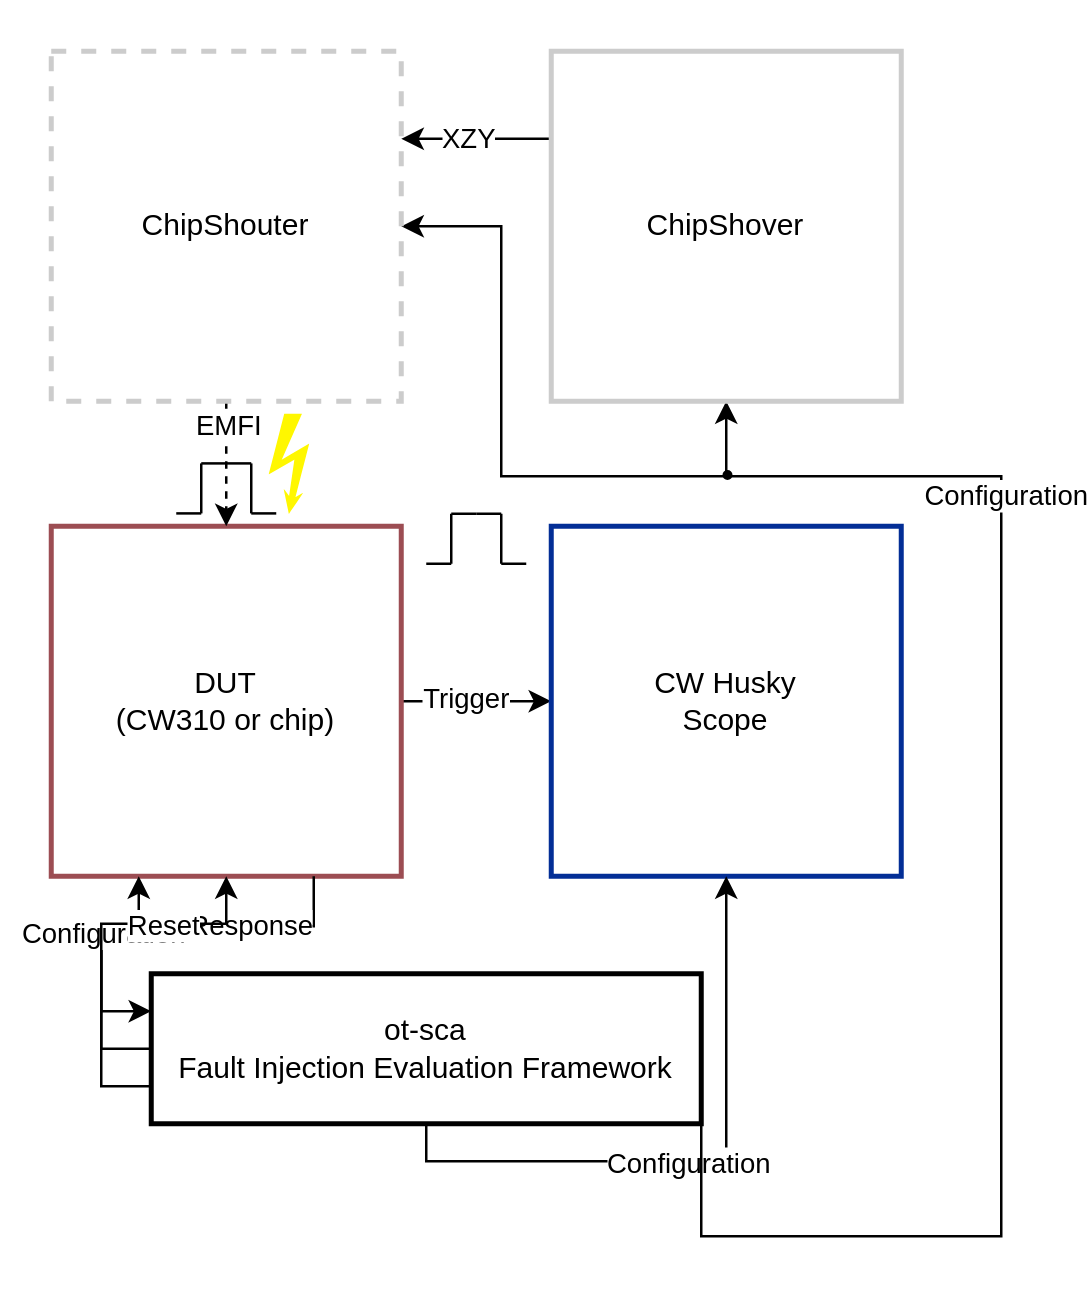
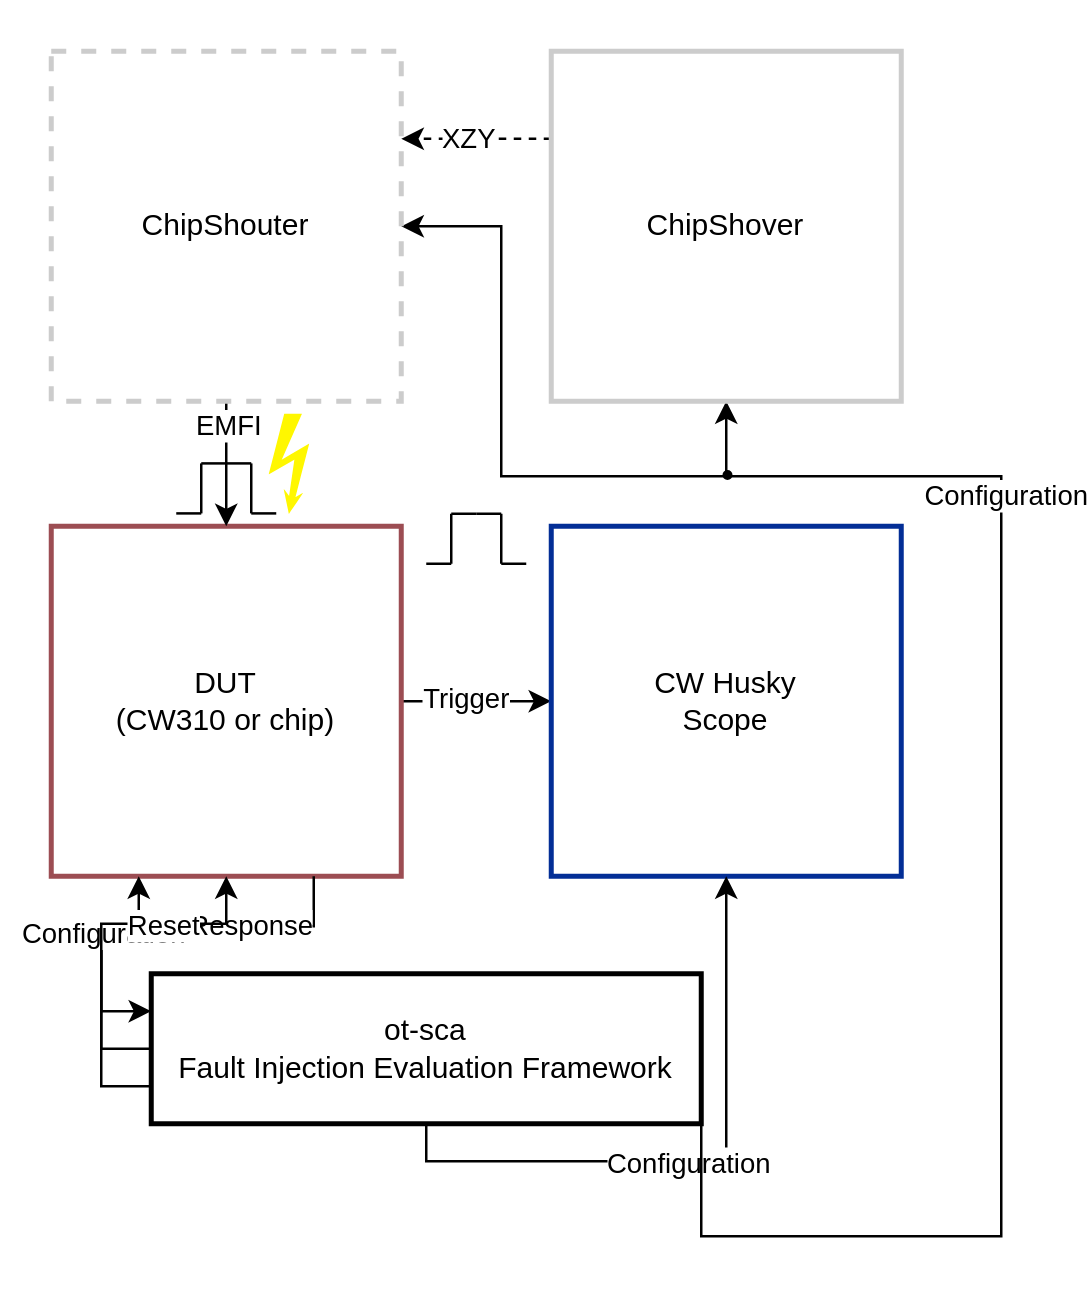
  <mxCell id="0" />
  <mxCell id="1" parent="0" />
  <mxCell id="2" style="edgeStyle=orthogonalEdgeStyle;rounded=0;orthogonalLoop=1;jettySize=auto;html=1;" edge="1" parent="1" source="4" target="7"><mxGeometry relative="1" as="geometry" /></mxCell>
  <mxCell id="3" value="Trigger" style="edgeLabel;html=1;align=center;verticalAlign=middle;resizable=0;points=[];" vertex="1" connectable="0" parent="2"><mxGeometry x="-0.16" y="2" relative="1" as="geometry"><mxPoint as="offset" /></mxGeometry></mxCell>
  <mxCell id="4" value="DUT&lt;br&gt;(CW310 or chip)" style="rounded=0;whiteSpace=wrap;html=1;strokeColor=#9C4D53;fillColor=none;strokeWidth=2;" parent="1" vertex="1"><mxGeometry x="20" y="210" width="140" height="140" as="geometry" /></mxCell>
  <mxCell id="5" style="edgeStyle=orthogonalEdgeStyle;rounded=0;orthogonalLoop=1;jettySize=auto;html=1;exitX=0.75;exitY=1;exitDx=0;exitDy=0;entryX=0;entryY=0.25;entryDx=0;entryDy=0;" parent="1" source="4" target="16" edge="1"><mxGeometry relative="1" as="geometry" /></mxCell>
  <mxCell id="6" value="Response" style="edgeLabel;html=1;align=center;verticalAlign=middle;resizable=0;points=[];" parent="5" vertex="1" connectable="0"><mxGeometry x="-0.424" y="-1" relative="1" as="geometry"><mxPoint as="offset" /></mxGeometry></mxCell>
  <mxCell id="7" value="CW Husky&lt;br&gt;Scope" style="rounded=0;whiteSpace=wrap;html=1;strokeColor=#032E96;fillColor=none;strokeWidth=2;" parent="1" vertex="1"><mxGeometry x="220" y="210" width="140" height="140" as="geometry" /></mxCell>
  <mxCell id="8" style="edgeStyle=orthogonalEdgeStyle;rounded=0;orthogonalLoop=1;jettySize=auto;html=1;exitX=0;exitY=0.75;exitDx=0;exitDy=0;entryX=0.25;entryY=1;entryDx=0;entryDy=0;" parent="1" source="16" target="4" edge="1"><mxGeometry relative="1" as="geometry" /></mxCell>
  <mxCell id="9" value="Configuration" style="edgeLabel;html=1;align=center;verticalAlign=middle;resizable=0;points=[];" parent="8" vertex="1" connectable="0"><mxGeometry x="0.382" relative="1" as="geometry"><mxPoint as="offset" /></mxGeometry></mxCell>
  <mxCell id="10" style="edgeStyle=orthogonalEdgeStyle;rounded=0;orthogonalLoop=1;jettySize=auto;html=1;exitX=0.5;exitY=0;exitDx=0;exitDy=0;entryX=0.5;entryY=1;entryDx=0;entryDy=0;" edge="1" parent="1" source="16" target="7"><mxGeometry relative="1" as="geometry"><Array as="points"><mxPoint x="290" y="464" /></Array></mxGeometry></mxCell>
  <mxCell id="11" value="Configuration" style="edgeLabel;html=1;align=center;verticalAlign=middle;resizable=0;points=[];" vertex="1" connectable="0" parent="10"><mxGeometry x="0.159" relative="1" as="geometry"><mxPoint as="offset" /></mxGeometry></mxCell>
  <mxCell id="12" style="edgeStyle=orthogonalEdgeStyle;rounded=0;orthogonalLoop=1;jettySize=auto;html=1;exitX=0;exitY=0.5;exitDx=0;exitDy=0;entryX=0.5;entryY=1;entryDx=0;entryDy=0;" edge="1" parent="1" source="16" target="4"><mxGeometry relative="1" as="geometry" /></mxCell>
  <mxCell id="13" value="Reset" style="edgeLabel;html=1;align=center;verticalAlign=middle;resizable=0;points=[];" vertex="1" connectable="0" parent="12"><mxGeometry x="0.357" relative="1" as="geometry"><mxPoint as="offset" /></mxGeometry></mxCell>
  <mxCell id="14" style="edgeStyle=orthogonalEdgeStyle;rounded=0;orthogonalLoop=1;jettySize=auto;html=1;exitX=1;exitY=0.5;exitDx=0;exitDy=0;entryX=1;entryY=0.5;entryDx=0;entryDy=0;" edge="1" parent="1" source="16" target="19"><mxGeometry relative="1" as="geometry"><Array as="points"><mxPoint x="400" y="494" /><mxPoint x="400" y="190" /><mxPoint x="200" y="190" /><mxPoint x="200" y="90" /></Array></mxGeometry></mxCell>
  <mxCell id="15" value="Configuration" style="edgeLabel;html=1;align=center;verticalAlign=middle;resizable=0;points=[];" vertex="1" connectable="0" parent="14"><mxGeometry x="0.172" y="-1" relative="1" as="geometry"><mxPoint as="offset" /></mxGeometry></mxCell>
  <mxCell id="16" value="ot-sca&lt;br&gt;Fault Injection Evaluation Framework" style="rounded=0;whiteSpace=wrap;html=1;strokeWidth=2;" parent="1" vertex="1"><mxGeometry x="60" y="389" width="220" height="60" as="geometry" /></mxCell>
- <mxCell id="17" style="edgeStyle=orthogonalEdgeStyle;rounded=0;orthogonalLoop=1;jettySize=auto;html=1;exitX=0.5;exitY=1;exitDx=0;exitDy=0;dashed=1;" edge="1" parent="1" source="19" target="4"><mxGeometry relative="1" as="geometry" /></mxCell>
+ <mxCell id="17" style="edgeStyle=orthogonalEdgeStyle;rounded=0;orthogonalLoop=1;jettySize=auto;html=1;exitX=0.5;exitY=1;exitDx=0;exitDy=0;" edge="1" parent="1" source="19" target="4"><mxGeometry relative="1" as="geometry" /></mxCell>
  <mxCell id="18" value="EMFI" style="edgeLabel;html=1;align=center;verticalAlign=middle;resizable=0;points=[];" vertex="1" connectable="0" parent="17"><mxGeometry x="-0.636" relative="1" as="geometry"><mxPoint as="offset" /></mxGeometry></mxCell>
  <mxCell id="19" value="ChipShouter" style="rounded=0;whiteSpace=wrap;html=1;strokeColor=#CCCCCC;fillColor=none;strokeWidth=2;dashed=1;" vertex="1" parent="1"><mxGeometry x="20" y="20" width="140" height="140" as="geometry" /></mxCell>
  <mxCell id="20" style="edgeStyle=none;rounded=0;orthogonalLoop=1;jettySize=auto;html=1;exitX=0.5;exitY=1;exitDx=0;exitDy=0;startArrow=classic;startFill=1;endArrow=none;" edge="1" parent="1" source="23"><mxGeometry relative="1" as="geometry"><mxPoint x="290" y="190" as="targetPoint" /></mxGeometry></mxCell>
- <mxCell id="21" style="edgeStyle=none;rounded=0;orthogonalLoop=1;jettySize=auto;html=1;exitX=0;exitY=0.25;exitDx=0;exitDy=0;entryX=1;entryY=0.25;entryDx=0;entryDy=0;" edge="1" parent="1" source="23" target="19"><mxGeometry relative="1" as="geometry" /></mxCell>
+ <mxCell id="21" style="edgeStyle=none;rounded=0;orthogonalLoop=1;jettySize=auto;html=1;exitX=0;exitY=0.25;exitDx=0;exitDy=0;entryX=1;entryY=0.25;entryDx=0;entryDy=0;dashed=1;" edge="1" parent="1" source="23" target="19"><mxGeometry relative="1" as="geometry" /></mxCell>
  <mxCell id="22" value="XZY" style="edgeLabel;html=1;align=center;verticalAlign=middle;resizable=0;points=[];" vertex="1" connectable="0" parent="21"><mxGeometry x="0.135" relative="1" as="geometry"><mxPoint as="offset" /></mxGeometry></mxCell>
  <mxCell id="23" value="ChipShover" style="rounded=0;whiteSpace=wrap;html=1;strokeColor=#CCCCCC;fillColor=none;strokeWidth=2;" vertex="1" parent="1"><mxGeometry x="220" y="20" width="140" height="140" as="geometry" /></mxCell>
  <mxCell id="24" value="" style="shape=mxgraph.signs.safety.high_voltage_2;html=1;pointerEvents=1;fillColor=light-dark(#fff700, #281d00);strokeColor=none;verticalLabelPosition=bottom;verticalAlign=top;align=center;sketch=0;" vertex="1" parent="1"><mxGeometry x="107" y="165" width="16.16" height="40" as="geometry" /></mxCell>
  <mxCell id="25" value="" style="ellipse;whiteSpace=wrap;html=1;aspect=fixed;fillColor=#000000;" vertex="1" parent="1"><mxGeometry x="289" y="188" width="3" height="3" as="geometry" /></mxCell>
  <mxCell id="26" value="" style="endArrow=none;html=1;rounded=0;" edge="1" parent="1"><mxGeometry width="50" height="50" relative="1" as="geometry"><mxPoint x="170" y="225" as="sourcePoint" /><mxPoint x="180" y="225" as="targetPoint" /></mxGeometry></mxCell>
  <mxCell id="27" value="" style="endArrow=none;html=1;rounded=0;" edge="1" parent="1"><mxGeometry width="50" height="50" relative="1" as="geometry"><mxPoint x="200" y="225" as="sourcePoint" /><mxPoint x="210" y="225" as="targetPoint" /></mxGeometry></mxCell>
  <mxCell id="28" value="" style="endArrow=none;html=1;rounded=0;" edge="1" parent="1"><mxGeometry width="50" height="50" relative="1" as="geometry"><mxPoint x="180" y="205" as="sourcePoint" /><mxPoint x="190" y="205" as="targetPoint" /></mxGeometry></mxCell>
  <mxCell id="29" value="" style="endArrow=none;html=1;rounded=0;" edge="1" parent="1"><mxGeometry width="50" height="50" relative="1" as="geometry"><mxPoint x="190" y="205" as="sourcePoint" /><mxPoint x="200" y="205" as="targetPoint" /></mxGeometry></mxCell>
  <mxCell id="30" value="" style="endArrow=none;html=1;rounded=0;" edge="1" parent="1"><mxGeometry width="50" height="50" relative="1" as="geometry"><mxPoint x="180" y="225" as="sourcePoint" /><mxPoint x="180" y="205" as="targetPoint" /></mxGeometry></mxCell>
  <mxCell id="31" value="" style="endArrow=none;html=1;rounded=0;" edge="1" parent="1"><mxGeometry width="50" height="50" relative="1" as="geometry"><mxPoint x="200" y="225" as="sourcePoint" /><mxPoint x="200" y="205" as="targetPoint" /></mxGeometry></mxCell>
  <mxCell id="32" value="" style="endArrow=none;html=1;rounded=0;" edge="1" parent="1"><mxGeometry width="50" height="50" relative="1" as="geometry"><mxPoint x="70" y="204.86" as="sourcePoint" /><mxPoint x="80" y="204.86" as="targetPoint" /></mxGeometry></mxCell>
  <mxCell id="33" value="" style="endArrow=none;html=1;rounded=0;" edge="1" parent="1"><mxGeometry width="50" height="50" relative="1" as="geometry"><mxPoint x="100" y="204.86" as="sourcePoint" /><mxPoint x="110" y="204.86" as="targetPoint" /></mxGeometry></mxCell>
  <mxCell id="34" value="" style="endArrow=none;html=1;rounded=0;" edge="1" parent="1"><mxGeometry width="50" height="50" relative="1" as="geometry"><mxPoint x="80" y="184.86" as="sourcePoint" /><mxPoint x="90" y="184.86" as="targetPoint" /></mxGeometry></mxCell>
  <mxCell id="35" value="" style="endArrow=none;html=1;rounded=0;" edge="1" parent="1"><mxGeometry width="50" height="50" relative="1" as="geometry"><mxPoint x="90" y="184.86" as="sourcePoint" /><mxPoint x="100" y="184.86" as="targetPoint" /></mxGeometry></mxCell>
  <mxCell id="36" value="" style="endArrow=none;html=1;rounded=0;" edge="1" parent="1"><mxGeometry width="50" height="50" relative="1" as="geometry"><mxPoint x="80" y="204.86" as="sourcePoint" /><mxPoint x="80" y="184.86" as="targetPoint" /></mxGeometry></mxCell>
  <mxCell id="37" value="" style="endArrow=none;html=1;rounded=0;" edge="1" parent="1"><mxGeometry width="50" height="50" relative="1" as="geometry"><mxPoint x="100" y="204.86" as="sourcePoint" /><mxPoint x="100" y="184.86" as="targetPoint" /></mxGeometry></mxCell>
